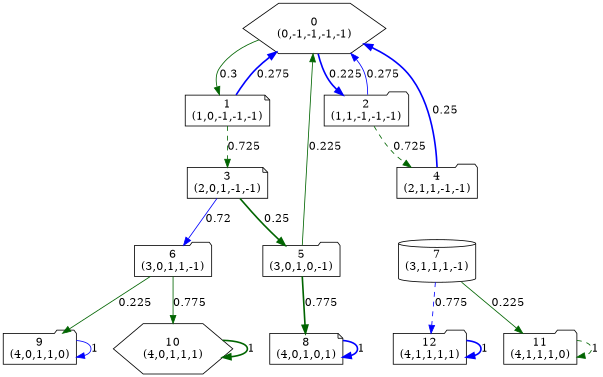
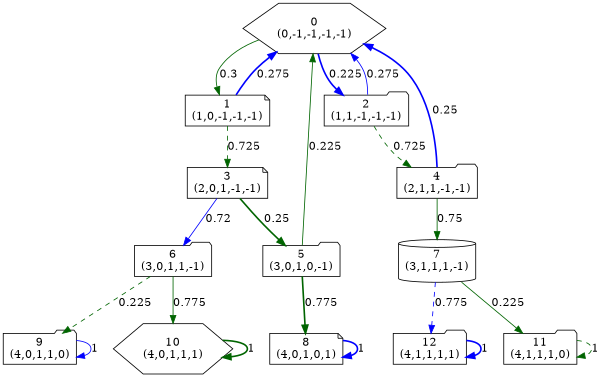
  digraph {
    node [shape=folder]
    edge [color=darkgreen style=solid]
    n1 [label="0\n(0,-1,-1,-1,-1)" shape=hexagon]
    n2 [label="1\n(1,0,-1,-1,-1)" shape=note]
    n3 [label="2\n(1,1,-1,-1,-1)"]
    n4 [label="3\n(2,0,1,-1,-1)" shape=note]
    n5 [label="4\n(2,1,1,-1,-1)"]
    n6 [label="5\n(3,0,1,0,-1)"]
    n7 [label="6\n(3,0,1,1,-1)"]
    n8 [label="7\n(3,1,1,1,-1)" shape=cylinder]
    n9 [label="8\n(4,0,1,0,1)" shape=note]
    n10 [label="9\n(4,0,1,1,0)"]
    n11 [label="10\n(4,0,1,1,1)" shape=hexagon]
    n12 [label="11\n(4,1,1,1,0)"]
    n13 [label="12\n(4,1,1,1,1)"]
    n1 -> n2 [label=0.3]
    n1 -> n3 [color=blue label=0.225 style=bold]
    n2 -> n1 [color=blue label=0.275 style=bold]
    n2 -> n4 [label=0.725 style=dashed]
    n3 -> n1 [color=blue label=0.275]
    n3 -> n5 [label=0.725 style=dashed]
    n4 -> n6 [label=0.25 style=bold]
    n4 -> n7 [color=blue label=0.72]
    n5 -> n1 [color=blue label=0.25 style=bold]
+   n5 -> n8 [label=0.75]
    n6 -> n1 [label=0.225]
    n6 -> n9 [label=0.775 style=bold]
-   n7 -> n10 [label=0.225]
+   n7 -> n10 [label=0.225 style=dashed]
    n7 -> n11 [label=0.775]
    n8 -> n12 [label=0.225]
    n8 -> n13 [color=blue label=0.775 style=dashed]
    n9 -> n9 [color=blue label=1 style=bold]
    n10 -> n10 [color=blue label=1]
    n11 -> n11 [label=1 style=bold]
    n12 -> n12 [label=1 style=dashed]
    n13 -> n13 [color=blue label=1 style=bold]
  }
